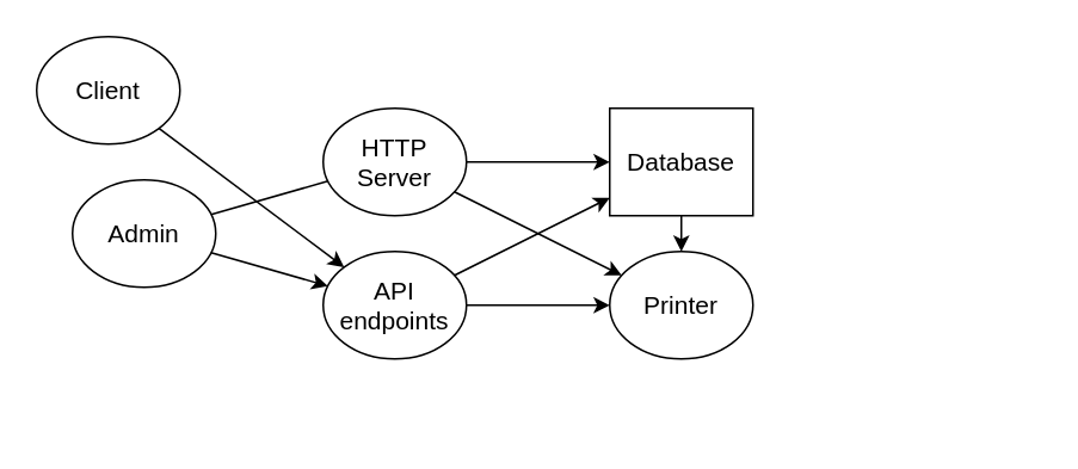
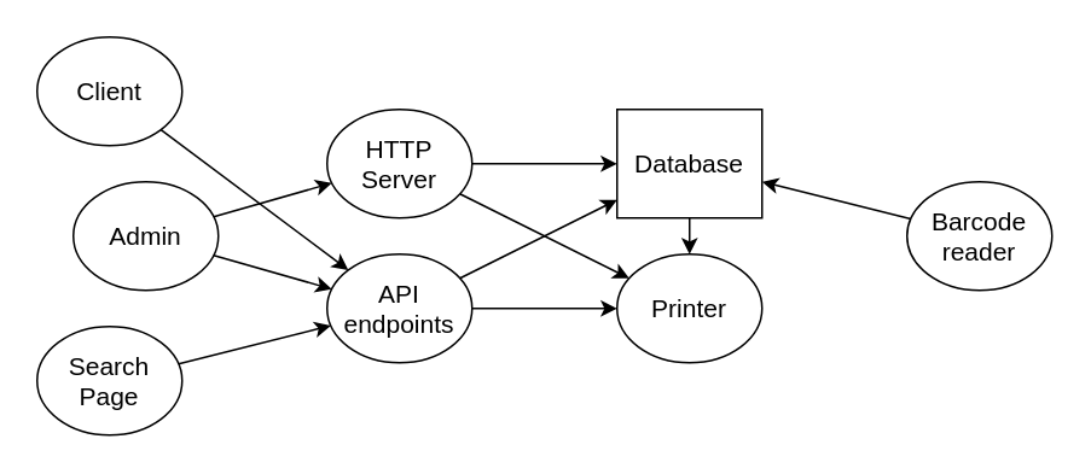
  <mxCell id="0" />
  <mxCell id="1" parent="0" />
  <mxCell id="2" value="&lt;font style=&quot;font-size: 14px;&quot;&gt;Client&lt;/font&gt;" style="ellipse;whiteSpace=wrap;html=1;" parent="1" vertex="1"><mxGeometry x="20" y="20" width="80" height="60" as="geometry" /></mxCell>
  <mxCell id="3" value="&lt;font style=&quot;font-size: 14px;&quot;&gt;HTTP&lt;/font&gt;&lt;div&gt;&lt;font style=&quot;font-size: 14px;&quot;&gt;Server&lt;/font&gt;&lt;/div&gt;" style="ellipse;whiteSpace=wrap;html=1;" parent="1" vertex="1"><mxGeometry x="180" y="60" width="80" height="60" as="geometry" /></mxCell>
  <mxCell id="4" value="&lt;font style=&quot;font-size: 14px;&quot;&gt;Admin&lt;/font&gt;" style="ellipse;whiteSpace=wrap;html=1;" parent="1" vertex="1"><mxGeometry x="40" y="100" width="80" height="60" as="geometry" /></mxCell>
  <mxCell id="5" value="&lt;font style=&quot;font-size: 14px;&quot;&gt;API endpoints&lt;/font&gt;" style="ellipse;whiteSpace=wrap;html=1;" parent="1" vertex="1"><mxGeometry x="180" y="140" width="80" height="60" as="geometry" /></mxCell>
+ <mxCell id="6" value="&lt;font style=&quot;font-size: 14px;&quot;&gt;Barcode reader&lt;/font&gt;" style="ellipse;whiteSpace=wrap;html=1;" parent="1" vertex="1"><mxGeometry x="500" y="100" width="80" height="60" as="geometry" /></mxCell>
+ <mxCell id="7" value="&lt;font style=&quot;font-size: 14px;&quot;&gt;Search Page&lt;/font&gt;" style="ellipse;whiteSpace=wrap;html=1;" parent="1" vertex="1"><mxGeometry x="20" y="180" width="80" height="60" as="geometry" /></mxCell>
  <mxCell id="8" value="&lt;font style=&quot;font-size: 14px;&quot;&gt;Database&lt;/font&gt;" style="whiteSpace=wrap;html=1;rounded=0;" parent="1" vertex="1"><mxGeometry x="340" y="60" width="80" height="60" as="geometry" /></mxCell>
  <mxCell id="9" value="&lt;span style=&quot;font-size: 14px;&quot;&gt;Printer&lt;/span&gt;" style="ellipse;whiteSpace=wrap;html=1;" parent="1" vertex="1"><mxGeometry x="340" y="140" width="80" height="60" as="geometry" /></mxCell>
- <mxCell id="10" value="" style="endArrow=none;html=1;rounded=0;" parent="1" source="4" target="3" edge="1"><mxGeometry width="50" height="50" relative="1" as="geometry"><mxPoint x="40" y="380" as="sourcePoint" /><mxPoint x="90" y="330" as="targetPoint" /></mxGeometry></mxCell>
+ <mxCell id="10" value="" style="endArrow=classic;html=1;rounded=0;" parent="1" source="4" target="3" edge="1"><mxGeometry width="50" height="50" relative="1" as="geometry"><mxPoint x="40" y="380" as="sourcePoint" /><mxPoint x="90" y="330" as="targetPoint" /></mxGeometry></mxCell>
  <mxCell id="11" value="" style="endArrow=classic;html=1;rounded=0;" parent="1" source="4" target="5" edge="1"><mxGeometry width="50" height="50" relative="1" as="geometry"><mxPoint x="60" y="380" as="sourcePoint" /><mxPoint x="110" y="330" as="targetPoint" /></mxGeometry></mxCell>
+ <mxCell id="12" value="" style="endArrow=classic;html=1;rounded=0;" parent="1" source="7" target="5" edge="1"><mxGeometry width="50" height="50" relative="1" as="geometry"><mxPoint x="80" y="380" as="sourcePoint" /><mxPoint x="130" y="330" as="targetPoint" /></mxGeometry></mxCell>
  <mxCell id="13" value="" style="endArrow=classic;html=1;rounded=0;" parent="1" source="2" target="5" edge="1"><mxGeometry width="50" height="50" relative="1" as="geometry"><mxPoint x="100" y="380" as="sourcePoint" /><mxPoint x="150" y="330" as="targetPoint" /></mxGeometry></mxCell>
  <mxCell id="14" value="" style="endArrow=classic;html=1;rounded=0;" parent="1" source="5" target="8" edge="1"><mxGeometry width="50" height="50" relative="1" as="geometry"><mxPoint x="140" y="380" as="sourcePoint" /><mxPoint x="190" y="330" as="targetPoint" /></mxGeometry></mxCell>
  <mxCell id="15" value="" style="endArrow=classic;html=1;rounded=0;" parent="1" source="8" target="9" edge="1"><mxGeometry width="50" height="50" relative="1" as="geometry"><mxPoint x="160" y="380" as="sourcePoint" /><mxPoint x="210" y="330" as="targetPoint" /></mxGeometry></mxCell>
  <mxCell id="16" value="" style="endArrow=classic;html=1;rounded=0;" parent="1" source="3" target="8" edge="1"><mxGeometry width="50" height="50" relative="1" as="geometry"><mxPoint x="40" y="400" as="sourcePoint" /><mxPoint x="90" y="350" as="targetPoint" /></mxGeometry></mxCell>
+ <mxCell id="17" value="" style="endArrow=classic;html=1;rounded=0;" parent="1" source="6" target="8" edge="1"><mxGeometry width="50" height="50" relative="1" as="geometry"><mxPoint x="60" y="400" as="sourcePoint" /><mxPoint x="110" y="350" as="targetPoint" /></mxGeometry></mxCell>
  <mxCell id="18" value="" style="endArrow=classic;html=1;rounded=0;" parent="1" source="5" target="9" edge="1"><mxGeometry width="50" height="50" relative="1" as="geometry"><mxPoint x="80" y="400" as="sourcePoint" /><mxPoint x="130" y="350" as="targetPoint" /></mxGeometry></mxCell>
  <mxCell id="19" value="" style="endArrow=classic;html=1;rounded=0;" parent="1" source="3" target="9" edge="1"><mxGeometry width="50" height="50" relative="1" as="geometry"><mxPoint x="100" y="400" as="sourcePoint" /><mxPoint x="150" y="350" as="targetPoint" /></mxGeometry></mxCell>
